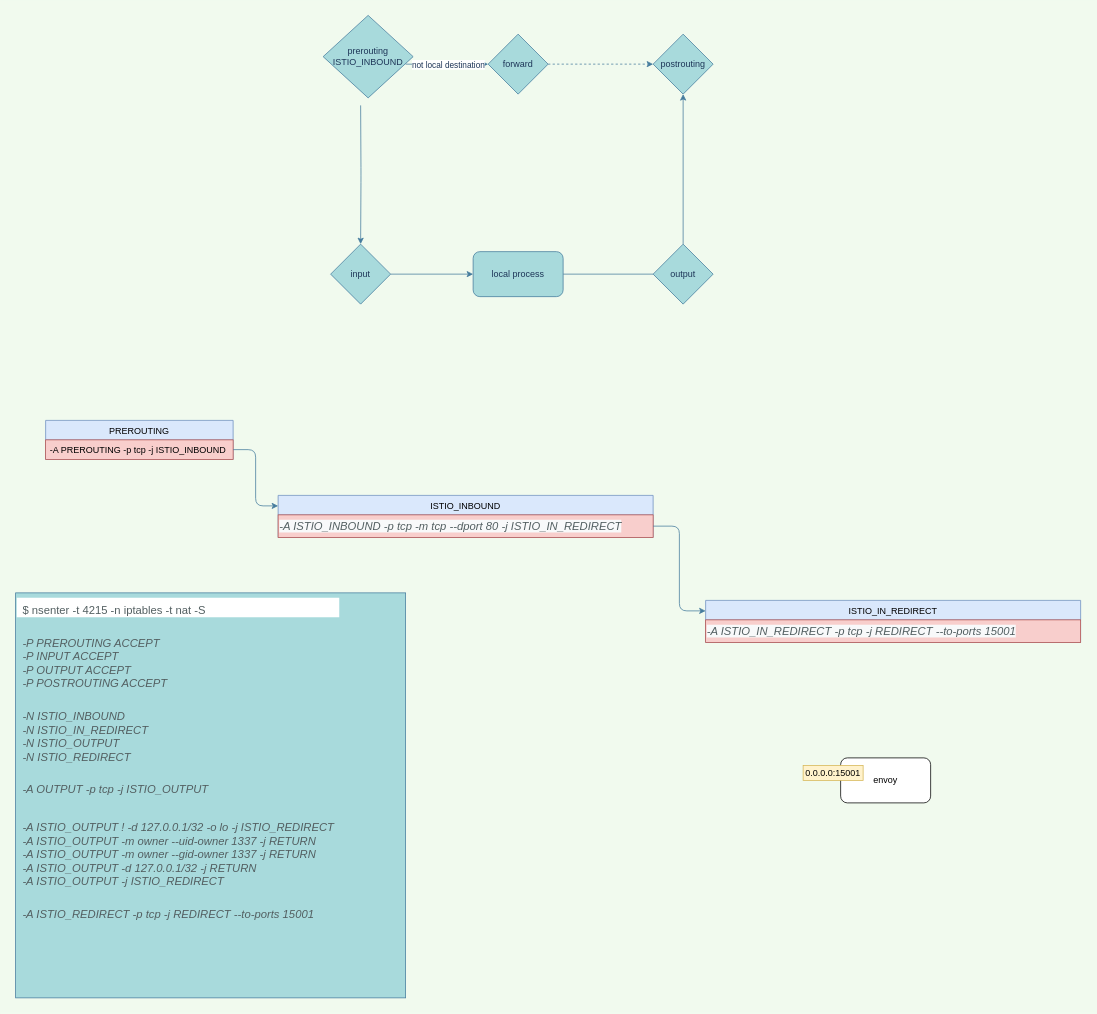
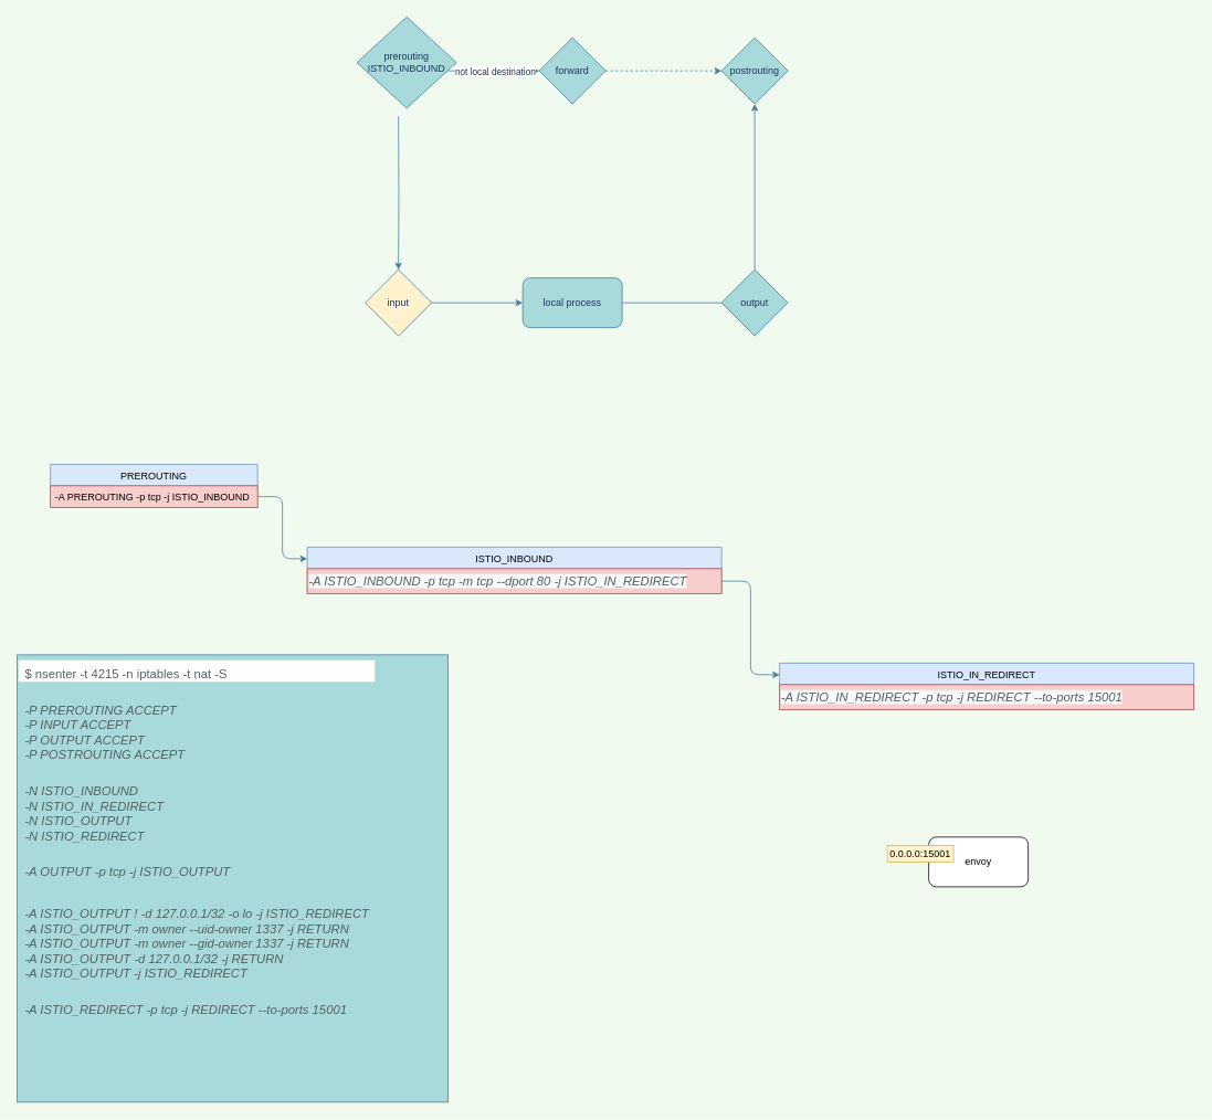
  <mxCell id="0" />
  <mxCell id="1" parent="0" />
  <mxCell id="2" value="&lt;div class=&quot;command&quot; style=&quot;box-sizing: border-box ; margin: 0px ; padding: 0.5em 0.5em 0px ; border: 0px ; font-style: normal ; font-weight: 400 ; font-stretch: inherit ; line-height: inherit ; vertical-align: baseline ; color: rgb(83 , 95 , 97) ; letter-spacing: normal ; text-align: left ; text-indent: 0px ; text-transform: none ; word-spacing: 0px ; background-color: rgb(255 , 255 , 255) ; font-size: 15px&quot;&gt;&lt;font style=&quot;font-size: 15px&quot;&gt;$ nsenter -t 4215 -n iptables -t nat -S&lt;br&gt;&lt;/font&gt;&lt;/div&gt;&lt;div class=&quot;output&quot; style=&quot;box-sizing: border-box ; margin: 0px ; padding: 0px 0.5em 0.5em ; border: 0px ; font-style: italic ; font-weight: 400 ; font-stretch: inherit ; line-height: inherit ; vertical-align: baseline ; color: rgb(83 , 95 , 97) ; float: left ; clear: left ; min-width: 100% ; letter-spacing: normal ; text-align: left ; text-indent: 0px ; text-transform: none ; word-spacing: 0px ; font-size: 15px&quot;&gt;&lt;font style=&quot;font-size: 15px&quot;&gt;&lt;br&gt;&lt;/font&gt;&lt;/div&gt;&lt;div class=&quot;output&quot; style=&quot;box-sizing: border-box ; margin: 0px ; padding: 0px 0.5em 0.5em ; border: 0px ; font-style: italic ; font-weight: 400 ; font-stretch: inherit ; line-height: inherit ; vertical-align: baseline ; color: rgb(83 , 95 , 97) ; float: left ; clear: left ; min-width: 100% ; letter-spacing: normal ; text-align: left ; text-indent: 0px ; text-transform: none ; word-spacing: 0px ; font-size: 15px&quot;&gt;&lt;font style=&quot;font-size: 15px&quot;&gt;-P PREROUTING ACCEPT&lt;br&gt;-P INPUT ACCEPT&lt;br&gt;-P OUTPUT ACCEPT&lt;br&gt;-P POSTROUTING ACCEPT&lt;br&gt;&lt;br&gt;&lt;/font&gt;&lt;/div&gt;&lt;div class=&quot;output&quot; style=&quot;box-sizing: border-box ; margin: 0px ; padding: 0px 0.5em 0.5em ; border: 0px ; font-style: italic ; font-weight: 400 ; font-stretch: inherit ; line-height: inherit ; vertical-align: baseline ; color: rgb(83 , 95 , 97) ; float: left ; clear: left ; min-width: 100% ; letter-spacing: normal ; text-align: left ; text-indent: 0px ; text-transform: none ; word-spacing: 0px ; font-size: 15px&quot;&gt;&lt;font style=&quot;font-size: 15px&quot;&gt;-N ISTIO_INBOUND&lt;br&gt;-N ISTIO_IN_REDIRECT&lt;br&gt;-N ISTIO_OUTPUT&lt;br&gt;-N ISTIO_REDIRECT&lt;br&gt;&lt;br&gt;&lt;/font&gt;&lt;/div&gt;&lt;div class=&quot;output&quot; style=&quot;box-sizing: border-box ; margin: 0px ; padding: 0px 0.5em 0.5em ; border: 0px ; font-style: italic ; font-weight: 400 ; font-stretch: inherit ; line-height: inherit ; vertical-align: baseline ; color: rgb(83 , 95 , 97) ; float: left ; clear: left ; min-width: 100% ; letter-spacing: normal ; text-align: left ; text-indent: 0px ; text-transform: none ; word-spacing: 0px ; font-size: 15px&quot;&gt;&lt;font style=&quot;font-size: 15px&quot;&gt;-A OUTPUT -p tcp -j ISTIO_OUTPUT&lt;/font&gt;&lt;/div&gt;&lt;div class=&quot;output&quot; style=&quot;box-sizing: border-box ; margin: 0px ; padding: 0px 0.5em 0.5em ; border: 0px ; font-style: italic ; font-weight: 400 ; font-stretch: inherit ; line-height: inherit ; vertical-align: baseline ; color: rgb(83 , 95 , 97) ; float: left ; clear: left ; min-width: 100% ; letter-spacing: normal ; text-align: left ; text-indent: 0px ; text-transform: none ; word-spacing: 0px ; font-size: 15px&quot;&gt;&lt;font style=&quot;font-size: 15px&quot;&gt;&lt;br&gt;&lt;/font&gt;&lt;/div&gt;&lt;div class=&quot;output&quot; style=&quot;box-sizing: border-box ; margin: 0px ; padding: 0px 0.5em 0.5em ; border: 0px ; font-style: italic ; font-weight: 400 ; font-stretch: inherit ; line-height: inherit ; vertical-align: baseline ; color: rgb(83 , 95 , 97) ; float: left ; clear: left ; min-width: 100% ; letter-spacing: normal ; text-align: left ; text-indent: 0px ; text-transform: none ; word-spacing: 0px ; font-size: 15px&quot;&gt;&lt;font style=&quot;font-size: 15px&quot;&gt;-A ISTIO_OUTPUT ! -d 127.0.0.1/32 -o lo -j ISTIO_REDIRECT&lt;br&gt;-A ISTIO_OUTPUT -m owner --uid-owner 1337 -j RETURN&lt;br&gt;-A ISTIO_OUTPUT -m owner --gid-owner 1337 -j RETURN&lt;br&gt;-A ISTIO_OUTPUT -d 127.0.0.1/32 -j RETURN&lt;br&gt;-A ISTIO_OUTPUT -j ISTIO_REDIRECT&lt;br&gt;&lt;br&gt;&lt;/font&gt;&lt;/div&gt;&lt;div class=&quot;output&quot; style=&quot;box-sizing: border-box ; margin: 0px ; padding: 0px 0.5em 0.5em ; border: 0px ; font-style: italic ; font-weight: 400 ; font-stretch: inherit ; line-height: inherit ; vertical-align: baseline ; color: rgb(83 , 95 , 97) ; float: left ; clear: left ; min-width: 100% ; letter-spacing: normal ; text-align: left ; text-indent: 0px ; text-transform: none ; word-spacing: 0px ; font-size: 15px&quot;&gt;&lt;font style=&quot;font-size: 15px&quot;&gt;-A ISTIO_REDIRECT -p tcp -j REDIRECT --to-ports 15001&lt;/font&gt;&lt;/div&gt;" style="text;whiteSpace=wrap;html=1;fillColor=#A8DADC;strokeColor=#457B9D;fontColor=#1D3557;" parent="1" vertex="1"><mxGeometry x="20" y="790" width="520" height="540" as="geometry" /></mxCell>
  <mxCell id="3" style="edgeStyle=orthogonalEdgeStyle;curved=0;rounded=1;sketch=0;orthogonalLoop=1;jettySize=auto;html=1;strokeColor=#457B9D;fillColor=#A8DADC;fontColor=#1D3557;entryX=0;entryY=0.5;entryDx=0;entryDy=0;dashed=1;" parent="1" source="13" target="10" edge="1"><mxGeometry relative="1" as="geometry"><mxPoint x="820" y="235" as="targetPoint" /></mxGeometry></mxCell>
  <mxCell id="4" style="edgeStyle=orthogonalEdgeStyle;curved=0;rounded=1;sketch=0;orthogonalLoop=1;jettySize=auto;html=1;strokeColor=#457B9D;fillColor=#A8DADC;fontColor=#1D3557;" parent="1" target="12" edge="1"><mxGeometry relative="1" as="geometry"><mxPoint x="480" y="140" as="sourcePoint" /></mxGeometry></mxCell>
  <mxCell id="5" value="prerouting&lt;br&gt;ISTIO_INBOUND" style="rhombus;whiteSpace=wrap;html=1;rounded=0;sketch=0;strokeColor=#457B9D;fillColor=#A8DADC;fontColor=#1D3557;" parent="1" vertex="1"><mxGeometry x="430" y="20" width="120" height="110" as="geometry" /></mxCell>
  <mxCell id="6" style="edgeStyle=orthogonalEdgeStyle;curved=0;rounded=1;sketch=0;orthogonalLoop=1;jettySize=auto;html=1;entryX=0;entryY=0.5;entryDx=0;entryDy=0;strokeColor=#457B9D;fillColor=#A8DADC;fontColor=#1D3557;endArrow=none;" parent="1" source="7" target="9" edge="1"><mxGeometry relative="1" as="geometry" /></mxCell>
  <mxCell id="7" value="local process" style="rounded=1;whiteSpace=wrap;html=1;sketch=0;strokeColor=#457B9D;fillColor=#A8DADC;fontColor=#1D3557;" parent="1" vertex="1"><mxGeometry x="630" y="335" width="120" height="60" as="geometry" /></mxCell>
  <mxCell id="8" style="edgeStyle=orthogonalEdgeStyle;curved=0;rounded=1;sketch=0;orthogonalLoop=1;jettySize=auto;html=1;entryX=0.5;entryY=1;entryDx=0;entryDy=0;strokeColor=#457B9D;fillColor=#A8DADC;fontColor=#1D3557;" parent="1" source="9" target="10" edge="1"><mxGeometry relative="1" as="geometry" /></mxCell>
  <mxCell id="9" value="output" style="rhombus;whiteSpace=wrap;html=1;rounded=0;sketch=0;strokeColor=#457B9D;fillColor=#A8DADC;fontColor=#1D3557;" parent="1" vertex="1"><mxGeometry x="870" y="325" width="80" height="80" as="geometry" /></mxCell>
  <mxCell id="10" value="postrouting" style="rhombus;whiteSpace=wrap;html=1;rounded=0;sketch=0;strokeColor=#457B9D;fillColor=#A8DADC;fontColor=#1D3557;" parent="1" vertex="1"><mxGeometry x="870" y="45" width="80" height="80" as="geometry" /></mxCell>
  <mxCell id="11" style="edgeStyle=orthogonalEdgeStyle;curved=0;rounded=1;sketch=0;orthogonalLoop=1;jettySize=auto;html=1;strokeColor=#457B9D;fillColor=#A8DADC;fontColor=#1D3557;" parent="1" source="12" target="7" edge="1"><mxGeometry relative="1" as="geometry" /></mxCell>
- <mxCell id="12" value="input" style="rhombus;whiteSpace=wrap;html=1;rounded=0;sketch=0;strokeColor=#457B9D;fillColor=#A8DADC;fontColor=#1D3557;" parent="1" vertex="1"><mxGeometry x="440" y="325" width="80" height="80" as="geometry" /></mxCell>
+ <mxCell id="12" value="input" style="rhombus;whiteSpace=wrap;html=1;rounded=0;sketch=0;strokeColor=#457B9D;fillColor=#fff2cc;fontColor=#1D3557;" parent="1" vertex="1"><mxGeometry x="440" y="325" width="80" height="80" as="geometry" /></mxCell>
  <mxCell id="13" value="forward" style="rhombus;whiteSpace=wrap;html=1;rounded=0;sketch=0;strokeColor=#457B9D;fillColor=#A8DADC;fontColor=#1D3557;" parent="1" vertex="1"><mxGeometry x="650" y="45" width="80" height="80" as="geometry" /></mxCell>
  <mxCell id="14" style="edgeStyle=orthogonalEdgeStyle;curved=0;rounded=1;sketch=0;orthogonalLoop=1;jettySize=auto;html=1;strokeColor=#457B9D;fillColor=#A8DADC;fontColor=#1D3557;entryX=0;entryY=0.5;entryDx=0;entryDy=0;" parent="1" target="13" edge="1"><mxGeometry relative="1" as="geometry"><mxPoint x="870" y="85" as="targetPoint" /><mxPoint x="540" y="85" as="sourcePoint" /></mxGeometry></mxCell>
  <mxCell id="15" value="not local destination" style="edgeLabel;html=1;align=center;verticalAlign=middle;resizable=0;points=[];fontColor=#1D3557;" parent="14" vertex="1" connectable="0"><mxGeometry x="-0.383" y="-3" relative="1" as="geometry"><mxPoint x="23" y="-3" as="offset" /></mxGeometry></mxCell>
  <mxCell id="16" value="PREROUTING" style="swimlane;fontStyle=0;childLayout=stackLayout;horizontal=1;startSize=26;fillColor=#dae8fc;horizontalStack=0;resizeParent=1;resizeParentMax=0;resizeLast=0;collapsible=1;marginBottom=0;rounded=0;sketch=0;strokeColor=#6c8ebf;" parent="1" vertex="1"><mxGeometry x="60" y="560" width="250" height="52" as="geometry" /></mxCell>
  <mxCell id="17" value="-A PREROUTING -p tcp -j ISTIO_INBOUND  " style="text;strokeColor=#b85450;fillColor=#f8cecc;align=left;verticalAlign=top;spacingLeft=4;spacingRight=4;overflow=hidden;rotatable=0;points=[[0,0.5],[1,0.5]];portConstraint=eastwest;" parent="16" vertex="1"><mxGeometry y="26" width="250" height="26" as="geometry" /></mxCell>
  <mxCell id="18" value="ISTIO_INBOUND" style="swimlane;fontStyle=0;childLayout=stackLayout;horizontal=1;startSize=26;fillColor=#dae8fc;horizontalStack=0;resizeParent=1;resizeParentMax=0;resizeLast=0;collapsible=1;marginBottom=0;rounded=0;sketch=0;strokeColor=#6c8ebf;" parent="1" vertex="1"><mxGeometry x="370" y="660" width="500" height="56" as="geometry" /></mxCell>
  <mxCell id="19" value="&lt;span style=&quot;color: rgb(83, 95, 97); font-family: helvetica; font-size: 15px; font-style: italic; font-weight: 400; letter-spacing: normal; text-align: left; text-indent: 0px; text-transform: none; word-spacing: 0px; background-color: rgb(248, 249, 250); display: inline; float: none;&quot;&gt;-A ISTIO_INBOUND -p tcp -m tcp --dport 80 -j ISTIO_IN_REDIRECT&lt;/span&gt;&lt;br style=&quot;color: rgb(83, 95, 97); font-family: helvetica; font-size: 15px; font-style: italic; font-weight: 400; letter-spacing: normal; text-align: left; text-indent: 0px; text-transform: none; word-spacing: 0px; background-color: rgb(248, 249, 250);&quot;&gt;" style="text;whiteSpace=wrap;html=1;fillColor=#f8cecc;strokeColor=#b85450;" parent="18" vertex="1"><mxGeometry y="26" width="500" height="30" as="geometry" /></mxCell>
  <mxCell id="20" style="edgeStyle=orthogonalEdgeStyle;curved=0;rounded=1;sketch=0;orthogonalLoop=1;jettySize=auto;html=1;entryX=0;entryY=0.25;entryDx=0;entryDy=0;strokeColor=#457B9D;fillColor=#A8DADC;fontColor=#1D3557;" parent="1" source="17" target="18" edge="1"><mxGeometry relative="1" as="geometry" /></mxCell>
  <mxCell id="21" value="ISTIO_IN_REDIRECT" style="swimlane;fontStyle=0;childLayout=stackLayout;horizontal=1;startSize=26;fillColor=#dae8fc;horizontalStack=0;resizeParent=1;resizeParentMax=0;resizeLast=0;collapsible=1;marginBottom=0;rounded=0;sketch=0;strokeColor=#6c8ebf;" parent="1" vertex="1"><mxGeometry x="940" y="800" width="500" height="56" as="geometry" /></mxCell>
  <mxCell id="22" value="&lt;span style=&quot;color: rgb(83, 95, 97); font-family: helvetica; font-size: 15px; font-style: italic; font-weight: 400; letter-spacing: normal; text-align: left; text-indent: 0px; text-transform: none; word-spacing: 0px; background-color: rgb(248, 249, 250); display: inline; float: none;&quot;&gt;-A ISTIO_IN_REDIRECT -p tcp -j REDIRECT --to-ports 15001&lt;/span&gt;" style="text;whiteSpace=wrap;html=1;fillColor=#f8cecc;strokeColor=#b85450;" parent="21" vertex="1"><mxGeometry y="26" width="500" height="30" as="geometry" /></mxCell>
  <mxCell id="23" style="edgeStyle=orthogonalEdgeStyle;curved=0;rounded=1;sketch=0;orthogonalLoop=1;jettySize=auto;html=1;entryX=0;entryY=0.25;entryDx=0;entryDy=0;strokeColor=#457B9D;fillColor=#A8DADC;fontColor=#1D3557;" parent="1" source="19" target="21" edge="1"><mxGeometry relative="1" as="geometry" /></mxCell>
  <mxCell id="24" value="envoy" style="rounded=1;whiteSpace=wrap;html=1;" parent="1" vertex="1"><mxGeometry x="1120" y="1010" width="120" height="60" as="geometry" /></mxCell>
  <mxCell id="25" value="0.0.0.0:15001" style="text;html=1;strokeColor=#d6b656;fillColor=#fff2cc;align=center;verticalAlign=middle;whiteSpace=wrap;rounded=0;" parent="1" vertex="1"><mxGeometry x="1070" y="1020" width="80" height="20" as="geometry" /></mxCell>
